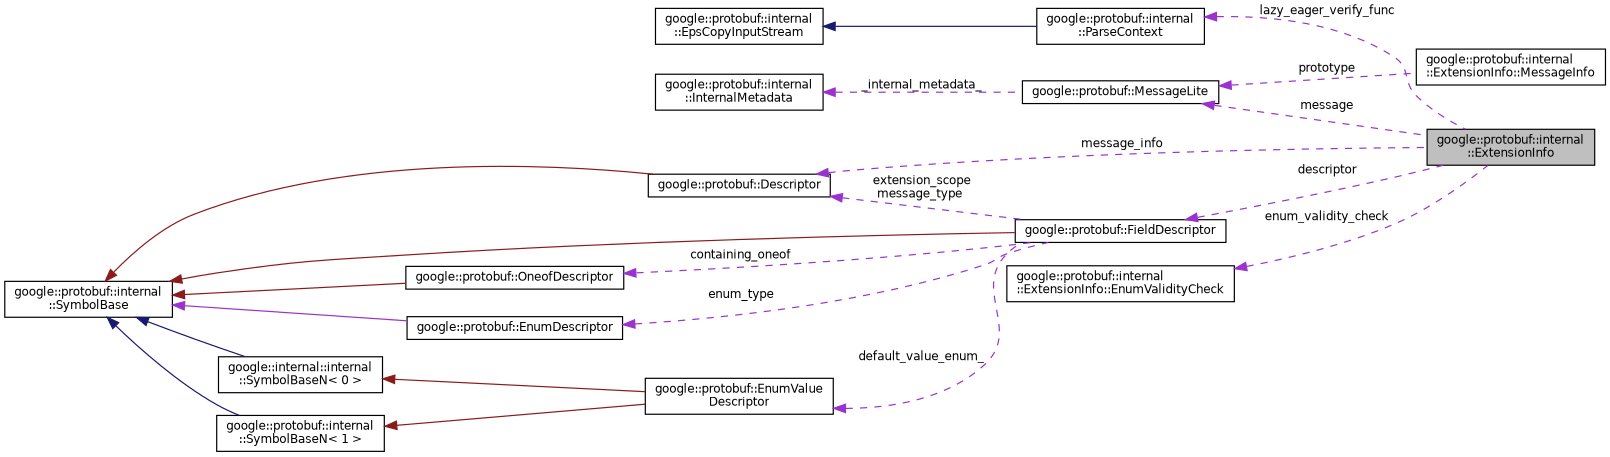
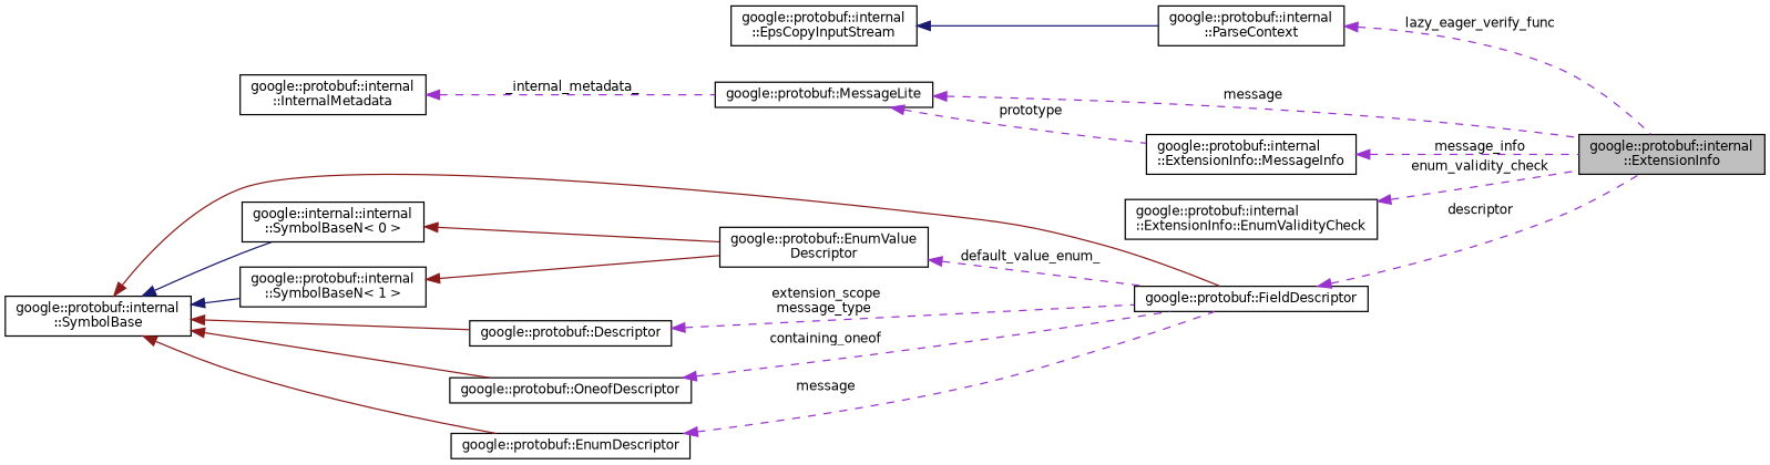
  digraph {
    rankdir=LR
    node [color=black fillcolor=white fontname=Helvetica fontsize=10 shape=record style=filled]
    edge [color=darkorchid3 dir=back fontname=Helvetica fontsize=10 labelfontname=Helvetica labelfontsize=10 style=dashed]
    n1 [fillcolor=grey75 fontcolor=black height=0.2 label="google::protobuf::internal\l::ExtensionInfo" width=0.4]
    n2 [height=0.2 label="google::protobuf::internal\l::ParseContext" width=0.4]
    n3 [height=0.2 label="google::protobuf::internal\l::EpsCopyInputStream" width=0.4]
    n4 [height=0.2 label="google::protobuf::MessageLite" width=0.4]
    n5 [height=0.2 label="google::protobuf::internal\l::ExtensionInfo::MessageInfo" width=0.4]
    n6 [height=0.2 label="google::protobuf::internal\l::InternalMetadata" width=0.4]
    n7 [height=0.2 label="google::protobuf::internal\l::ExtensionInfo::EnumValidityCheck" width=0.4]
    n8 [height=0.2 label="google::protobuf::FieldDescriptor" width=0.4]
    n9 [height=0.2 label="google::protobuf::internal\l::SymbolBase" width=0.4]
    n10 [height=0.2 label="google::internal::internal\l::SymbolBaseN\< 0 \>" width=0.4]
    n11 [height=0.2 label="google::protobuf::internal\l::SymbolBaseN\< 1 \>" width=0.4]
    n12 [height=0.2 label="google::protobuf::Descriptor" width=0.4]
    n13 [height=0.2 label="google::protobuf::OneofDescriptor" width=0.4]
    n14 [height=0.2 label="google::protobuf::EnumDescriptor" width=0.4]
    n15 [height=0.2 label="google::protobuf::EnumValue\lDescriptor" width=0.4]
    n2 -> n1 [label=" lazy_eager_verify_func"]
    n3 -> n2 [color=midnightblue style=solid]
    n4 -> n1 [label=" message"]
    n4 -> n5 [label=" prototype"]
-   n12 -> n1 [label=" message_info"]
+   n5 -> n1 [label=" message_info"]
    n6 -> n4 [label=" _internal_metadata_"]
    n7 -> n1 [label=" enum_validity_check"]
    n8 -> n1 [label=" descriptor"]
    n9 -> n8 [color=firebrick4 style=solid]
    n9 -> n10 [color=midnightblue style=solid]
    n9 -> n11 [color=midnightblue style=solid]
    n9 -> n12 [color=firebrick4 style=solid]
    n9 -> n13 [color=firebrick4 style=solid]
-   n9 -> n14 [style=solid]
+   n9 -> n14 [color=firebrick4 style=solid]
    n10 -> n15 [color=firebrick4 style=solid]
    n11 -> n15 [color=firebrick4 style=solid]
    n12 -> n8 [label=" extension_scope\nmessage_type"]
    n13 -> n8 [label=" containing_oneof"]
-   n14 -> n8 [label=" enum_type"]
+   n14 -> n8 [label=" message"]
    n15 -> n8 [label=" default_value_enum_"]
  }
